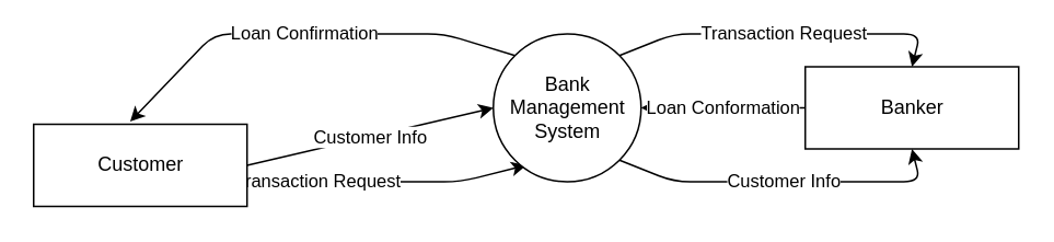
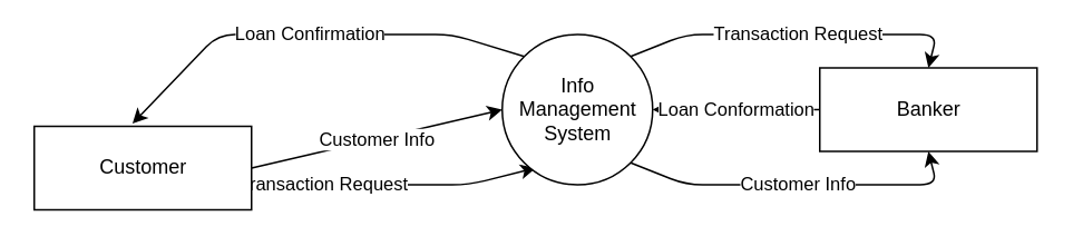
  <mxCell id="0" />
  <mxCell id="1" parent="0" />
  <mxCell id="2" value="Transaction Request" style="edgeStyle=none;html=1;entryX=0.452;entryY=0.992;entryDx=0;entryDy=0;entryPerimeter=0;startArrow=classic;startFill=1;endArrow=none;endFill=0;" edge="1" parent="1" target="8"><mxGeometry relative="1" as="geometry"><mxPoint x="320" y="100" as="sourcePoint" /><Array as="points"><mxPoint x="280" y="110" /><mxPoint x="130" y="110" /><mxPoint x="100" y="100" /></Array></mxGeometry></mxCell>
  <mxCell id="3" value="Loan Confirmation" style="edgeStyle=none;html=1;exitX=0;exitY=0;exitDx=0;exitDy=0;entryX=0.452;entryY=-0.032;entryDx=0;entryDy=0;entryPerimeter=0;" edge="1" parent="1" source="6" target="8"><mxGeometry relative="1" as="geometry"><mxPoint x="80" y="20" as="targetPoint" /><Array as="points"><mxPoint x="270" y="20" /><mxPoint x="130" y="20" /></Array></mxGeometry></mxCell>
  <mxCell id="4" value="Transaction Request" style="edgeStyle=none;html=1;exitX=1;exitY=0;exitDx=0;exitDy=0;entryX=0.5;entryY=0;entryDx=0;entryDy=0;" edge="1" parent="1" source="6" target="10"><mxGeometry relative="1" as="geometry"><mxPoint x="490" y="40" as="targetPoint" /><Array as="points"><mxPoint x="410" y="20" /><mxPoint x="500" y="20" /><mxPoint x="560" y="20" /></Array></mxGeometry></mxCell>
  <mxCell id="5" value="Customer Info" style="edgeStyle=none;html=1;exitX=1;exitY=1;exitDx=0;exitDy=0;entryX=0.5;entryY=1;entryDx=0;entryDy=0;" edge="1" parent="1" source="6" target="10"><mxGeometry relative="1" as="geometry"><Array as="points"><mxPoint x="410" y="110" /><mxPoint x="495" y="110" /><mxPoint x="560" y="110" /></Array></mxGeometry></mxCell>
- <mxCell id="6" value="Bank&lt;br&gt;Management&lt;br&gt;System" style="shape=ellipse;html=1;dashed=0;whitespace=wrap;aspect=fixed;perimeter=ellipsePerimeter;" vertex="1" parent="1"><mxGeometry x="300" y="20" width="90" height="90" as="geometry" /></mxCell>
+ <mxCell id="6" value="Info&lt;br&gt;Management&lt;br&gt;System" style="shape=ellipse;html=1;dashed=0;whitespace=wrap;aspect=fixed;perimeter=ellipsePerimeter;" vertex="1" parent="1"><mxGeometry x="300" y="20" width="90" height="90" as="geometry" /></mxCell>
  <mxCell id="7" value="Customer Info" style="edgeStyle=none;html=1;exitX=1;exitY=0.5;exitDx=0;exitDy=0;entryX=0;entryY=0.5;entryDx=0;entryDy=0;" edge="1" parent="1" source="8" target="6"><mxGeometry relative="1" as="geometry" /></mxCell>
  <mxCell id="8" value="Customer" style="html=1;dashed=0;whitespace=wrap;" vertex="1" parent="1"><mxGeometry x="20" y="75" width="130" height="50" as="geometry" /></mxCell>
  <mxCell id="9" value="Loan Conformation" style="edgeStyle=none;rounded=1;html=1;startArrow=none;startFill=0;endArrow=classic;endFill=1;" edge="1" parent="1" source="10" target="6"><mxGeometry relative="1" as="geometry" /></mxCell>
  <mxCell id="10" value="Banker" style="html=1;dashed=0;whitespace=wrap;" vertex="1" parent="1"><mxGeometry x="490" y="40" width="130" height="50" as="geometry" /></mxCell>
